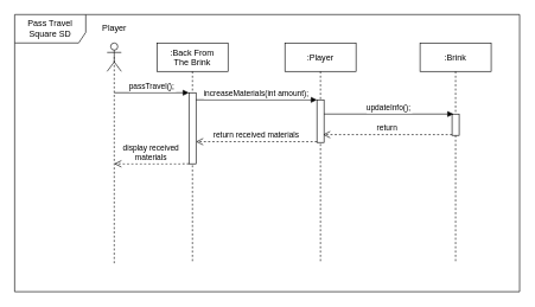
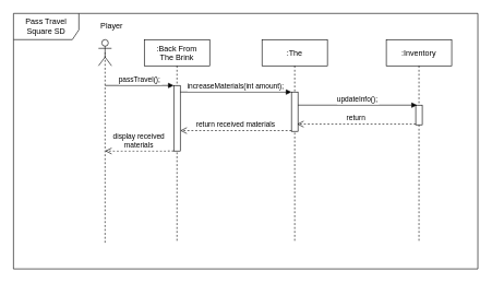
  <mxCell id="0" />
  <mxCell id="1" parent="0" />
  <mxCell id="2" value="Pass Travel Square SD" style="shape=umlFrame;whiteSpace=wrap;html=1;width=100;height=40;" parent="1" vertex="1"><mxGeometry x="20" y="20" width="710" height="390" as="geometry" /></mxCell>
  <mxCell id="3" value=":Back From&#10;The Brink" style="shape=umlLifeline;perimeter=lifelinePerimeter;container=1;collapsible=0;recursiveResize=0;rounded=0;shadow=0;strokeWidth=1;" parent="1" vertex="1"><mxGeometry x="220" y="60" width="100" height="310" as="geometry" /></mxCell>
  <mxCell id="4" value="" style="points=[];perimeter=orthogonalPerimeter;rounded=0;shadow=0;strokeWidth=1;" parent="3" vertex="1"><mxGeometry x="45" y="70" width="10" height="100" as="geometry" /></mxCell>
- <mxCell id="5" value=":Player" style="shape=umlLifeline;perimeter=lifelinePerimeter;container=1;collapsible=0;recursiveResize=0;rounded=0;shadow=0;strokeWidth=1;" parent="1" vertex="1"><mxGeometry x="400" y="60" width="100" height="310" as="geometry" /></mxCell>
+ <mxCell id="5" value=":The" style="shape=umlLifeline;perimeter=lifelinePerimeter;container=1;collapsible=0;recursiveResize=0;rounded=0;shadow=0;strokeWidth=1;" parent="1" vertex="1"><mxGeometry x="400" y="60" width="100" height="310" as="geometry" /></mxCell>
  <mxCell id="6" value="" style="points=[];perimeter=orthogonalPerimeter;rounded=0;shadow=0;strokeWidth=1;" parent="5" vertex="1"><mxGeometry x="45" y="80" width="10" height="60" as="geometry" /></mxCell>
  <mxCell id="7" value="return received materials" style="verticalAlign=bottom;endArrow=open;dashed=1;endSize=8;shadow=0;strokeWidth=1;exitX=0;exitY=0.981;exitDx=0;exitDy=0;exitPerimeter=0;" parent="1" source="6" target="4" edge="1"><mxGeometry relative="1" as="geometry"><mxPoint x="375" y="216" as="targetPoint" /></mxGeometry></mxCell>
  <mxCell id="8" value="increaseMaterials(int amount);" style="verticalAlign=bottom;endArrow=block;entryX=0;entryY=0;shadow=0;strokeWidth=1;" parent="1" source="4" target="6" edge="1"><mxGeometry relative="1" as="geometry"><mxPoint x="375" y="140" as="sourcePoint" /></mxGeometry></mxCell>
  <mxCell id="9" value="" style="shape=umlActor;verticalLabelPosition=bottom;verticalAlign=top;html=1;outlineConnect=0;" parent="1" vertex="1"><mxGeometry x="150" y="60" width="20" height="40" as="geometry" /></mxCell>
  <mxCell id="10" value="" style="endArrow=none;dashed=1;html=1;entryX=0.5;entryY=0.5;entryDx=0;entryDy=0;entryPerimeter=0;" parent="1" target="9" edge="1"><mxGeometry width="50" height="50" relative="1" as="geometry"><mxPoint x="160" y="370" as="sourcePoint" /><mxPoint x="550" y="360" as="targetPoint" /></mxGeometry></mxCell>
- <mxCell id="11" value=":Brink" style="shape=umlLifeline;perimeter=lifelinePerimeter;container=1;collapsible=0;recursiveResize=0;rounded=0;shadow=0;strokeWidth=1;" parent="1" vertex="1"><mxGeometry x="590" y="60" width="100" height="310" as="geometry" /></mxCell>
+ <mxCell id="11" value=":Inventory" style="shape=umlLifeline;perimeter=lifelinePerimeter;container=1;collapsible=0;recursiveResize=0;rounded=0;shadow=0;strokeWidth=1;" parent="1" vertex="1"><mxGeometry x="590" y="60" width="100" height="310" as="geometry" /></mxCell>
  <mxCell id="12" value="" style="points=[];perimeter=orthogonalPerimeter;rounded=0;shadow=0;strokeWidth=1;" parent="11" vertex="1"><mxGeometry x="45" y="100" width="10" height="30" as="geometry" /></mxCell>
  <mxCell id="13" value="passTravel();" style="verticalAlign=bottom;endArrow=block;shadow=0;strokeWidth=1;" parent="1" target="4" edge="1"><mxGeometry relative="1" as="geometry"><mxPoint x="160" y="130" as="sourcePoint" /><mxPoint x="330" y="130" as="targetPoint" /></mxGeometry></mxCell>
  <mxCell id="14" value="updateInfo();" style="verticalAlign=bottom;endArrow=block;shadow=0;strokeWidth=1;" parent="1" source="6" edge="1"><mxGeometry relative="1" as="geometry"><mxPoint x="460" y="150" as="sourcePoint" /><mxPoint x="637" y="160" as="targetPoint" /></mxGeometry></mxCell>
  <mxCell id="15" value="display received&#10;materials" style="verticalAlign=bottom;endArrow=open;dashed=1;endSize=8;shadow=0;strokeWidth=1;" parent="1" source="4" edge="1"><mxGeometry relative="1" as="geometry"><mxPoint x="160" y="230" as="targetPoint" /><mxPoint x="330" y="230" as="sourcePoint" /></mxGeometry></mxCell>
- <mxCell id="16" value="Player" style="text;html=1;align=center;verticalAlign=middle;resizable=0;points=[];autosize=1;" parent="1" vertex="1"><mxGeometry x="135" y="30" width="50" height="20" as="geometry" /></mxCell>
+ <mxCell id="16" value="Player" style="text;html=1;align=center;verticalAlign=middle;resizable=0;points=[];autosize=1;" parent="1" vertex="1"><mxGeometry x="145" y="30" width="50" height="20" as="geometry" /></mxCell>
  <mxCell id="17" value="return" style="verticalAlign=bottom;endArrow=open;dashed=1;endSize=8;shadow=0;strokeWidth=1;entryX=0.859;entryY=0.816;entryDx=0;entryDy=0;entryPerimeter=0;" parent="1" source="12" target="6" edge="1"><mxGeometry relative="1" as="geometry"><mxPoint x="460" y="190" as="targetPoint" /><mxPoint x="630" y="190" as="sourcePoint" /></mxGeometry></mxCell>
